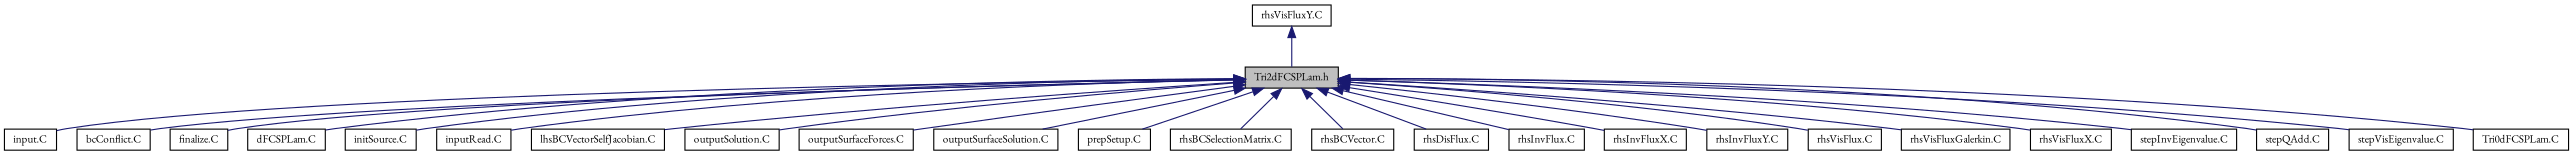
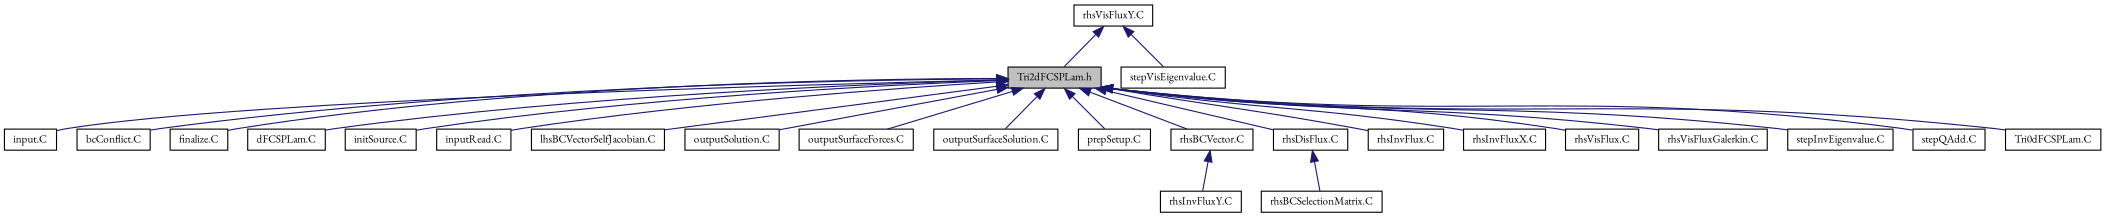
  digraph {
    fontname="EB Garamond"
    node [color=black fillcolor=white fontname="EB Garamond" fontsize=10 shape=record style=filled]
    edge [color=midnightblue dir=back fontname="EB Garamond" fontsize=10 labelfontname=Helvetica labelfontsize=10 style=solid]
    n1 [fillcolor=grey75 fontcolor=black height=0.2 label="Tri2dFCSPLam.h" width=0.4]
    n2 [height=0.2 label="input.C" width=0.4]
    n3 [height=0.2 label="bcConflict.C" width=0.4]
    n4 [height=0.2 label="finalize.C" width=0.4]
    n5 [height=0.2 label="dFCSPLam.C" width=0.4]
    n6 [height=0.2 label="initSource.C" width=0.4]
    n7 [height=0.2 label="inputRead.C" width=0.4]
    n8 [height=0.2 label="lhsBCVectorSelfJacobian.C" width=0.4]
    n9 [height=0.2 label="outputSolution.C" width=0.4]
    n10 [height=0.2 label="outputSurfaceForces.C" width=0.4]
    n11 [height=0.2 label="outputSurfaceSolution.C" width=0.4]
    n12 [height=0.2 label="prepSetup.C" width=0.4]
    n13 [height=0.2 label="rhsBCSelectionMatrix.C" width=0.4]
    n14 [height=0.2 label="rhsBCVector.C" width=0.4]
    n15 [height=0.2 label="rhsDisFlux.C" width=0.4]
    n16 [height=0.2 label="rhsInvFlux.C" width=0.4]
    n17 [height=0.2 label="rhsInvFluxX.C" width=0.4]
    n18 [height=0.2 label="rhsInvFluxY.C" width=0.4]
    n19 [height=0.2 label="rhsVisFlux.C" width=0.4]
    n20 [height=0.2 label="rhsVisFluxGalerkin.C" width=0.4]
-   n21 [height=0.2 label="rhsVisFluxX.C" width=0.4]
    n22 [height=0.2 label="stepInvEigenvalue.C" width=0.4]
    n23 [height=0.2 label="stepQAdd.C" width=0.4]
    n24 [height=0.2 label="stepVisEigenvalue.C" width=0.4]
    n25 [height=0.2 label="Tri0dFCSPLam.C" width=0.4]
    n26 [height=0.2 label="rhsVisFluxY.C" width=0.4]
    n1 -> n2
    n1 -> n3
    n1 -> n4
    n1 -> n5
    n1 -> n6
    n1 -> n7
    n1 -> n8
    n1 -> n9
    n1 -> n10
    n1 -> n11
    n1 -> n12
-   n1 -> n13
+   n15 -> n13
    n1 -> n14
    n1 -> n15
    n1 -> n16
    n1 -> n17
-   n1 -> n18
+   n14 -> n18
    n1 -> n19
    n1 -> n20
-   n1 -> n21
    n1 -> n22
    n1 -> n23
-   n1 -> n24
+   n26 -> n24
    n1 -> n25
    n26 -> n1
  }
